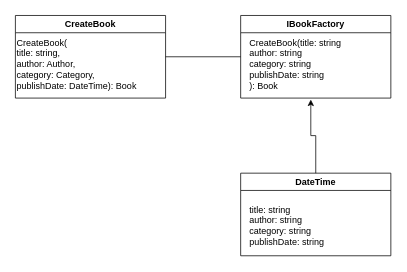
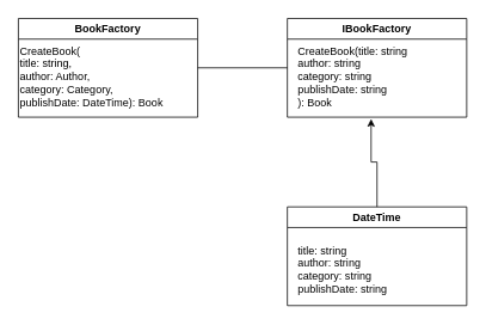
  <mxCell id="0" />
  <mxCell id="1" parent="0" />
  <mxCell id="2" style="edgeStyle=orthogonalEdgeStyle;rounded=0;orthogonalLoop=1;jettySize=auto;html=1;entryX=1;entryY=0.5;entryDx=0;entryDy=0;endArrow=none;" edge="1" parent="1" source="3" target="5"><mxGeometry relative="1" as="geometry" /></mxCell>
  <mxCell id="3" value="IBookFactory   " style="swimlane;whiteSpace=wrap;html=1;align=center;" vertex="1" parent="1"><mxGeometry x="320" y="20" width="200" height="110" as="geometry" /></mxCell>
  <mxCell id="4" value="CreateBook(title: string&lt;br style=&quot;border-color: var(--border-color);&quot;&gt;author: string&lt;br style=&quot;border-color: var(--border-color);&quot;&gt;category: string&lt;br style=&quot;border-color: var(--border-color);&quot;&gt;publishDate: string&amp;nbsp;&lt;br&gt;): Book" style="text;html=1;align=left;verticalAlign=middle;resizable=0;points=[];autosize=1;strokeColor=none;fillColor=none;" vertex="1" parent="3"><mxGeometry x="10" y="20" width="150" height="90" as="geometry" /></mxCell>
- <mxCell id="5" value="CreateBook" style="swimlane;whiteSpace=wrap;html=1;align=center;" vertex="1" parent="1"><mxGeometry x="20" y="20" width="200" height="110" as="geometry" /></mxCell>
+ <mxCell id="5" value="BookFactory" style="swimlane;whiteSpace=wrap;html=1;align=center;" vertex="1" parent="1"><mxGeometry x="20" y="20" width="200" height="110" as="geometry" /></mxCell>
  <mxCell id="6" value="CreateBook(&lt;br&gt;title: string, &lt;br&gt;author: Author, &lt;br&gt;category: Category, &lt;br&gt;publishDate: DateTime): Book" style="text;html=1;align=left;verticalAlign=middle;resizable=0;points=[];autosize=1;strokeColor=none;fillColor=none;" vertex="1" parent="5"><mxGeometry y="20" width="180" height="90" as="geometry" /></mxCell>
  <mxCell id="7" value="DateTime" style="swimlane;whiteSpace=wrap;html=1;align=center;" vertex="1" parent="1"><mxGeometry x="320" y="230" width="200" height="110" as="geometry" /></mxCell>
  <mxCell id="8" value="title: string&lt;br&gt;author: string&lt;br&gt;category: string&lt;br&gt;publishDate: string&amp;nbsp;" style="text;html=1;align=left;verticalAlign=middle;resizable=0;points=[];autosize=1;strokeColor=none;fillColor=none;" vertex="1" parent="7"><mxGeometry x="10" y="35" width="130" height="70" as="geometry" /></mxCell>
  <mxCell id="9" style="edgeStyle=orthogonalEdgeStyle;rounded=0;orthogonalLoop=1;jettySize=auto;html=1;exitX=0.5;exitY=0;exitDx=0;exitDy=0;entryX=0.556;entryY=1.022;entryDx=0;entryDy=0;entryPerimeter=0;" edge="1" parent="1" source="7" target="4"><mxGeometry relative="1" as="geometry" /></mxCell>
